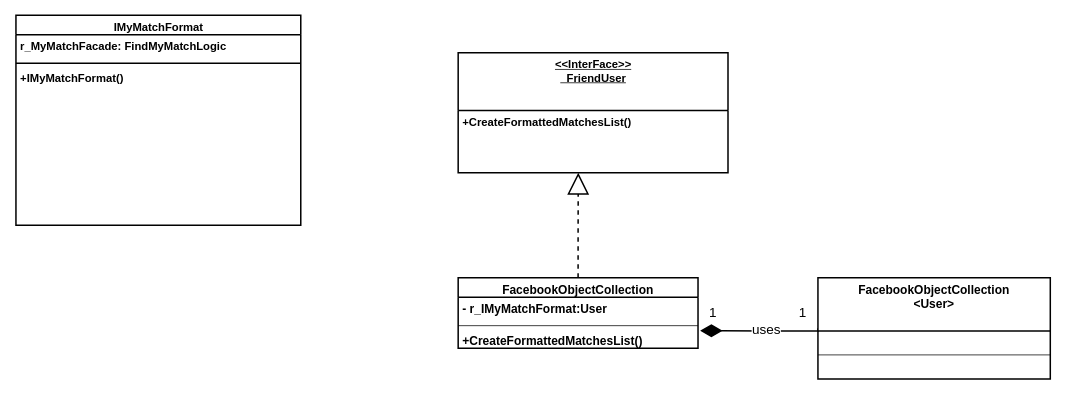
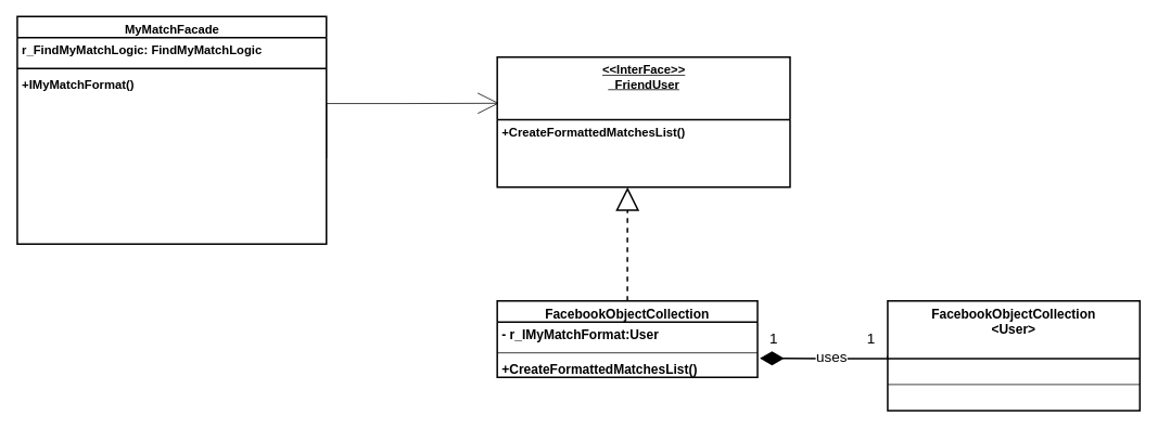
  <mxCell id="0" />
  <mxCell id="1" parent="0" />
  <mxCell id="2" value="&lt;u&gt;&amp;lt;&amp;lt;InterFace&amp;gt;&amp;gt;&lt;br&gt;&lt;/u&gt;&lt;div&gt;&lt;u&gt;&amp;nbsp; FriendUser&lt;/u&gt;&lt;/div&gt;&lt;div&gt;&lt;br&gt;&lt;/div&gt;" style="swimlane;fontStyle=1;align=center;verticalAlign=top;childLayout=stackLayout;horizontal=1;startSize=77;horizontalStack=0;resizeParent=1;resizeParentMax=0;resizeLast=0;collapsible=1;marginBottom=0;fontSize=15;strokeWidth=2;labelBorderColor=none;html=1;" vertex="1" parent="1"><mxGeometry x="610" y="70" width="360" height="160" as="geometry" /></mxCell>
  <mxCell id="3" value="+CreateFormattedMatchesList()" style="text;strokeColor=none;fillColor=none;align=left;verticalAlign=top;spacingLeft=4;spacingRight=4;overflow=hidden;rotatable=0;points=[[0,0.5],[1,0.5]];portConstraint=eastwest;fontSize=15;fontStyle=1;labelBorderColor=none;html=1;" vertex="1" parent="2"><mxGeometry y="77" width="360" height="83" as="geometry" /></mxCell>
  <mxCell id="4" style="edgeStyle=orthogonalEdgeStyle;rounded=0;orthogonalLoop=1;jettySize=auto;html=1;exitX=0.5;exitY=0;exitDx=0;exitDy=0;endArrow=block;endFill=0;endSize=24;strokeWidth=2;dashed=1;entryX=0.445;entryY=1;entryDx=0;entryDy=0;entryPerimeter=0;" edge="1" parent="1" source="5" target="3"><mxGeometry relative="1" as="geometry"><mxPoint x="770.048" y="240" as="targetPoint" /></mxGeometry></mxCell>
  <mxCell id="5" value="FacebookObjectCollection" style="swimlane;fontStyle=1;align=center;verticalAlign=top;childLayout=stackLayout;horizontal=1;startSize=26;horizontalStack=0;resizeParent=1;resizeParentMax=0;resizeLast=0;collapsible=1;marginBottom=0;fontSize=16;strokeWidth=2;" vertex="1" parent="1"><mxGeometry x="610" y="370" width="320" height="94" as="geometry" /></mxCell>
  <mxCell id="6" value="- r_IMyMatchFormat:User&#10;&#10;" style="text;strokeColor=none;fillColor=none;align=left;verticalAlign=top;spacingLeft=4;spacingRight=4;overflow=hidden;rotatable=0;points=[[0,0.5],[1,0.5]];portConstraint=eastwest;fontSize=16;fontStyle=1" vertex="1" parent="5"><mxGeometry y="26" width="320" height="34" as="geometry" /></mxCell>
  <mxCell id="7" value="" style="line;strokeWidth=1;fillColor=none;align=left;verticalAlign=middle;spacingTop=-1;spacingLeft=3;spacingRight=3;rotatable=0;labelPosition=right;points=[];portConstraint=eastwest;fontSize=16;fontStyle=1" vertex="1" parent="5"><mxGeometry y="60" width="320" height="8" as="geometry" /></mxCell>
  <mxCell id="8" value="+CreateFormattedMatchesList()" style="text;strokeColor=none;fillColor=none;align=left;verticalAlign=top;spacingLeft=4;spacingRight=4;overflow=hidden;rotatable=0;points=[[0,0.5],[1,0.5]];portConstraint=eastwest;fontSize=16;fontStyle=1" vertex="1" parent="5"><mxGeometry y="68" width="320" height="26" as="geometry" /></mxCell>
  <mxCell id="9" style="edgeStyle=orthogonalEdgeStyle;rounded=0;orthogonalLoop=1;jettySize=auto;html=1;exitX=0;exitY=0.5;exitDx=0;exitDy=0;endArrow=diamondThin;endFill=1;endSize=24;strokeWidth=2;entryX=1.009;entryY=0.105;entryDx=0;entryDy=0;entryPerimeter=0;" edge="1" parent="1" source="11" target="8"><mxGeometry relative="1" as="geometry"><mxPoint x="940" y="437.276" as="targetPoint" /><Array as="points"><mxPoint x="1090" y="441" /><mxPoint x="1020" y="441" /></Array></mxGeometry></mxCell>
  <mxCell id="10" value="uses" style="edgeLabel;html=1;align=center;verticalAlign=middle;resizable=0;points=[];fontSize=18;" vertex="1" connectable="0" parent="9"><mxGeometry x="-0.222" y="-2" relative="1" as="geometry"><mxPoint x="-11" y="-1" as="offset" /></mxGeometry></mxCell>
  <mxCell id="11" value="FacebookObjectCollection&#10;&lt;User&gt;&#10;" style="swimlane;fontStyle=1;align=center;verticalAlign=top;childLayout=stackLayout;horizontal=1;startSize=71;horizontalStack=0;resizeParent=1;resizeParentMax=0;resizeLast=0;collapsible=1;marginBottom=0;fontSize=16;strokeWidth=2;" vertex="1" parent="1"><mxGeometry x="1090" y="370" width="310" height="135" as="geometry" /></mxCell>
  <mxCell id="12" value="" style="line;strokeWidth=1;fillColor=none;align=left;verticalAlign=middle;spacingTop=-1;spacingLeft=3;spacingRight=3;rotatable=0;labelPosition=right;points=[];portConstraint=eastwest;fontSize=16;fontStyle=1" vertex="1" parent="11"><mxGeometry y="71" width="310" height="64" as="geometry" /></mxCell>
- <mxCell id="13" value="IMyMatchFormat" style="swimlane;fontStyle=1;align=center;verticalAlign=top;childLayout=stackLayout;horizontal=1;startSize=26;horizontalStack=0;resizeParent=1;resizeParentMax=0;resizeLast=0;collapsible=1;marginBottom=0;fontSize=15;labelBorderColor=none;html=1;strokeWidth=2;" vertex="1" parent="1"><mxGeometry x="20" y="20" width="380" height="280" as="geometry" /></mxCell>
- <mxCell id="14" value="r_MyMatchFacade: FindMyMatchLogic" style="text;strokeColor=none;fillColor=none;align=left;verticalAlign=top;spacingLeft=4;spacingRight=4;overflow=hidden;rotatable=0;points=[[0,0.5],[1,0.5]];portConstraint=eastwest;fontSize=15;labelBorderColor=none;html=1;fontStyle=1;strokeWidth=2;" vertex="1" parent="13"><mxGeometry y="26" width="380" height="34" as="geometry" /></mxCell>
+ <mxCell id="13" value="MyMatchFacade" style="swimlane;fontStyle=1;align=center;verticalAlign=top;childLayout=stackLayout;horizontal=1;startSize=26;horizontalStack=0;resizeParent=1;resizeParentMax=0;resizeLast=0;collapsible=1;marginBottom=0;fontSize=15;labelBorderColor=none;html=1;strokeWidth=2;" vertex="1" parent="1"><mxGeometry x="20" y="20" width="380" height="280" as="geometry" /></mxCell>
+ <mxCell id="14" value="r_FindMyMatchLogic: FindMyMatchLogic" style="text;strokeColor=none;fillColor=none;align=left;verticalAlign=top;spacingLeft=4;spacingRight=4;overflow=hidden;rotatable=0;points=[[0,0.5],[1,0.5]];portConstraint=eastwest;fontSize=15;labelBorderColor=none;html=1;fontStyle=1;strokeWidth=2;" vertex="1" parent="13"><mxGeometry y="26" width="380" height="34" as="geometry" /></mxCell>
  <mxCell id="15" value="" style="line;strokeWidth=2;fillColor=none;align=left;verticalAlign=middle;spacingTop=-1;spacingLeft=3;spacingRight=3;rotatable=0;labelPosition=right;points=[];portConstraint=eastwest;fontSize=15;labelBorderColor=none;html=1;fontStyle=1" vertex="1" parent="13"><mxGeometry y="60" width="380" height="8" as="geometry" /></mxCell>
  <mxCell id="16" value="+IMyMatchFormat()" style="text;strokeColor=none;fillColor=none;align=left;verticalAlign=top;spacingLeft=4;spacingRight=4;overflow=hidden;rotatable=0;points=[[0,0.5],[1,0.5]];portConstraint=eastwest;fontSize=15;labelBorderColor=none;html=1;fontStyle=1;strokeWidth=2;" vertex="1" parent="13"><mxGeometry y="68" width="380" height="212" as="geometry" /></mxCell>
+ <mxCell id="17" style="edgeStyle=orthogonalEdgeStyle;rounded=0;orthogonalLoop=1;jettySize=auto;html=1;exitX=1;exitY=0.5;exitDx=0;exitDy=0;entryX=0.006;entryY=0.354;entryDx=0;entryDy=0;entryPerimeter=0;endArrow=open;endFill=0;strokeWidth=1;endSize=24;" edge="1" parent="1" source="16" target="2"><mxGeometry relative="1" as="geometry"><Array as="points"><mxPoint x="400" y="127" /><mxPoint x="495" y="127" /></Array></mxGeometry></mxCell>
  <mxCell id="18" value="&lt;font style=&quot;font-size: 18px&quot;&gt;1&lt;/font&gt;" style="text;html=1;strokeColor=none;fillColor=none;align=center;verticalAlign=middle;whiteSpace=wrap;rounded=0;strokeWidth=4;" vertex="1" parent="1"><mxGeometry x="920" y="402" width="60" height="30" as="geometry" /></mxCell>
  <mxCell id="19" value="&lt;font style=&quot;font-size: 18px&quot;&gt;1&lt;/font&gt;" style="text;html=1;strokeColor=none;fillColor=none;align=center;verticalAlign=middle;whiteSpace=wrap;rounded=0;strokeWidth=4;" vertex="1" parent="1"><mxGeometry x="1040" y="402" width="60" height="30" as="geometry" /></mxCell>
